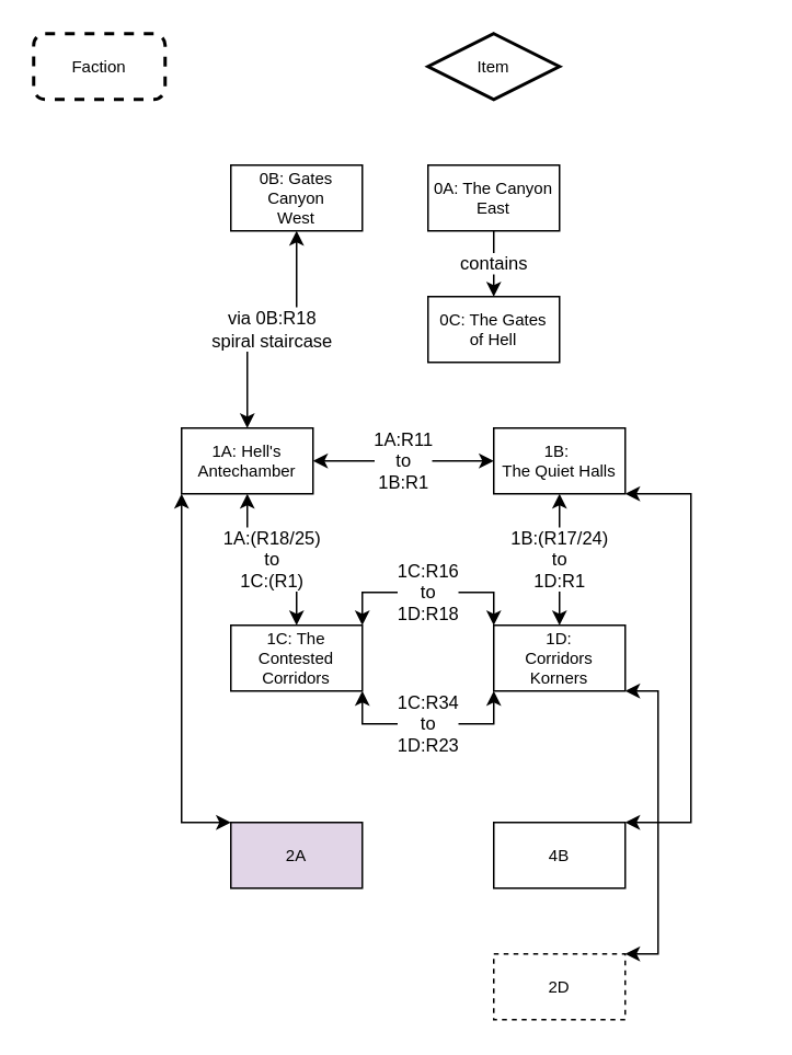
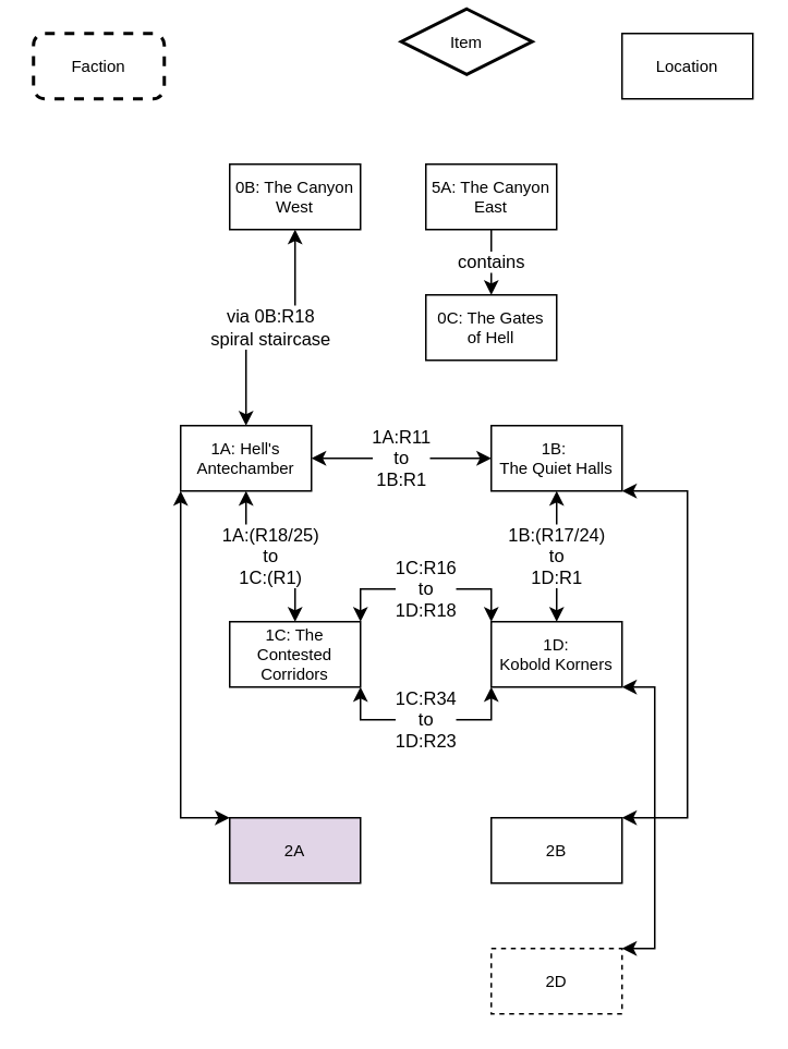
  <mxCell id="0" />
  <mxCell id="1" parent="0" />
  <mxCell id="2" value="&lt;font&gt;Faction&lt;/font&gt;" style="rounded=1;whiteSpace=wrap;html=1;absoluteArcSize=1;arcSize=14;strokeWidth=2;fontSize=10;dashed=1;" vertex="1" parent="1"><mxGeometry x="20" y="20" width="80" height="40" as="geometry" /></mxCell>
- <mxCell id="3" value="&lt;font&gt;Item&lt;/font&gt;" style="strokeWidth=2;html=1;shape=mxgraph.flowchart.decision;whiteSpace=wrap;fontSize=10;" vertex="1" parent="1"><mxGeometry x="260" y="20" width="80" height="40" as="geometry" /></mxCell>
+ <mxCell id="3" value="&lt;font&gt;Item&lt;/font&gt;" style="strokeWidth=2;html=1;shape=mxgraph.flowchart.decision;whiteSpace=wrap;fontSize=10;" vertex="1" parent="1"><mxGeometry x="245" y="5" width="80" height="40" as="geometry" /></mxCell>
+ <mxCell id="4" value="Location" style="rounded=0;whiteSpace=wrap;html=1;fontSize=10;" vertex="1" parent="1"><mxGeometry x="380" y="20" width="80" height="40" as="geometry" /></mxCell>
  <mxCell id="5" value="&lt;div&gt;1A:R11&lt;/div&gt;&lt;div&gt;to&lt;/div&gt;&lt;div&gt;1B:R1&lt;/div&gt;" style="edgeStyle=orthogonalEdgeStyle;shape=connector;rounded=0;orthogonalLoop=1;jettySize=auto;html=1;strokeColor=default;align=center;verticalAlign=middle;fontFamily=Helvetica;fontSize=11;fontColor=default;labelBackgroundColor=default;startArrow=classic;startFill=1;endArrow=classic;" edge="1" parent="1" source="8" target="11"><mxGeometry relative="1" as="geometry" /></mxCell>
  <mxCell id="6" value="&lt;div&gt;1A:(R18/25)&lt;/div&gt;&lt;div&gt;to&lt;/div&gt;&lt;div&gt;1C:(R1)&lt;/div&gt;" style="edgeStyle=orthogonalEdgeStyle;shape=connector;rounded=0;orthogonalLoop=1;jettySize=auto;html=1;strokeColor=default;align=center;verticalAlign=middle;fontFamily=Helvetica;fontSize=11;fontColor=default;labelBackgroundColor=default;startArrow=classic;startFill=1;endArrow=classic;" edge="1" parent="1" source="8" target="14"><mxGeometry relative="1" as="geometry" /></mxCell>
  <mxCell id="7" style="edgeStyle=orthogonalEdgeStyle;shape=connector;rounded=0;orthogonalLoop=1;jettySize=auto;html=1;exitX=0;exitY=1;exitDx=0;exitDy=0;strokeColor=default;align=center;verticalAlign=middle;fontFamily=Helvetica;fontSize=11;fontColor=default;labelBackgroundColor=default;startArrow=classic;startFill=1;endArrow=classic;entryX=0;entryY=0;entryDx=0;entryDy=0;" edge="1" parent="1" source="8" target="22"><mxGeometry relative="1" as="geometry"><Array as="points"><mxPoint x="110" y="300" /><mxPoint x="110" y="500" /></Array></mxGeometry></mxCell>
  <mxCell id="8" value="&lt;div&gt;1A: Hell's&lt;/div&gt;&lt;div&gt;Antechamber&lt;/div&gt;" style="rounded=0;whiteSpace=wrap;html=1;fontSize=10;" vertex="1" parent="1"><mxGeometry x="110" y="260" width="80" height="40" as="geometry" /></mxCell>
  <mxCell id="9" value="&lt;div&gt;1B:(R17/24)&lt;/div&gt;&lt;div&gt;to&lt;/div&gt;&lt;div&gt;1D:R1&lt;/div&gt;" style="edgeStyle=orthogonalEdgeStyle;shape=connector;rounded=0;orthogonalLoop=1;jettySize=auto;html=1;strokeColor=default;align=center;verticalAlign=middle;fontFamily=Helvetica;fontSize=11;fontColor=default;labelBackgroundColor=default;startArrow=classic;startFill=1;endArrow=classic;" edge="1" parent="1" source="11" target="16"><mxGeometry relative="1" as="geometry" /></mxCell>
  <mxCell id="10" style="edgeStyle=orthogonalEdgeStyle;shape=connector;rounded=0;orthogonalLoop=1;jettySize=auto;html=1;exitX=1;exitY=1;exitDx=0;exitDy=0;strokeColor=default;align=center;verticalAlign=middle;fontFamily=Helvetica;fontSize=11;fontColor=default;labelBackgroundColor=default;startArrow=classic;startFill=1;endArrow=classic;entryX=1;entryY=0;entryDx=0;entryDy=0;" edge="1" parent="1" source="11" target="23"><mxGeometry relative="1" as="geometry"><Array as="points"><mxPoint x="420" y="300" /><mxPoint x="420" y="500" /></Array></mxGeometry></mxCell>
  <mxCell id="11" value="&lt;div&gt;1B:&amp;nbsp;&lt;/div&gt;&lt;div&gt;The Quiet Halls&lt;/div&gt;" style="rounded=0;whiteSpace=wrap;html=1;fontSize=10;" vertex="1" parent="1"><mxGeometry x="300" y="260" width="80" height="40" as="geometry" /></mxCell>
  <mxCell id="12" value="&lt;div&gt;1C:R16&lt;/div&gt;&lt;div&gt;to&lt;/div&gt;&lt;div&gt;1D:R18&lt;/div&gt;" style="edgeStyle=orthogonalEdgeStyle;shape=connector;rounded=0;orthogonalLoop=1;jettySize=auto;html=1;strokeColor=default;align=center;verticalAlign=middle;fontFamily=Helvetica;fontSize=11;fontColor=default;labelBackgroundColor=default;startArrow=classic;startFill=1;endArrow=classic;exitX=1;exitY=0;exitDx=0;exitDy=0;entryX=0;entryY=0;entryDx=0;entryDy=0;" edge="1" parent="1" source="14" target="16"><mxGeometry relative="1" as="geometry" /></mxCell>
  <mxCell id="13" value="&lt;div&gt;1C:R34&lt;/div&gt;&lt;div&gt;to&lt;/div&gt;&lt;div&gt;1D:R23&lt;/div&gt;" style="edgeStyle=orthogonalEdgeStyle;shape=connector;rounded=0;orthogonalLoop=1;jettySize=auto;html=1;exitX=1;exitY=1;exitDx=0;exitDy=0;entryX=0;entryY=1;entryDx=0;entryDy=0;strokeColor=default;align=center;verticalAlign=middle;fontFamily=Helvetica;fontSize=11;fontColor=default;labelBackgroundColor=default;startArrow=classic;startFill=1;endArrow=classic;" edge="1" parent="1" source="14" target="16"><mxGeometry relative="1" as="geometry" /></mxCell>
  <mxCell id="14" value="&lt;div&gt;1C: The&lt;/div&gt;&lt;div&gt;Contested Corridors&lt;/div&gt;" style="rounded=0;whiteSpace=wrap;html=1;fontSize=10;" vertex="1" parent="1"><mxGeometry x="140" y="380" width="80" height="40" as="geometry" /></mxCell>
  <mxCell id="15" style="edgeStyle=orthogonalEdgeStyle;shape=connector;rounded=0;orthogonalLoop=1;jettySize=auto;html=1;exitX=1;exitY=1;exitDx=0;exitDy=0;strokeColor=default;align=center;verticalAlign=middle;fontFamily=Helvetica;fontSize=11;fontColor=default;labelBackgroundColor=default;startArrow=classic;startFill=1;endArrow=classic;entryX=1;entryY=0;entryDx=0;entryDy=0;" edge="1" parent="1" source="16" target="24"><mxGeometry relative="1" as="geometry"><Array as="points"><mxPoint x="400" y="420" /><mxPoint x="400" y="580" /></Array></mxGeometry></mxCell>
- <mxCell id="16" value="&lt;div&gt;1D:&lt;/div&gt;&lt;div&gt;Corridors Korners&lt;/div&gt;" style="rounded=0;whiteSpace=wrap;html=1;fontSize=10;" vertex="1" parent="1"><mxGeometry x="300" y="380" width="80" height="40" as="geometry" /></mxCell>
+ <mxCell id="16" value="&lt;div&gt;1D:&lt;/div&gt;&lt;div&gt;Kobold Korners&lt;/div&gt;" style="rounded=0;whiteSpace=wrap;html=1;fontSize=10;" vertex="1" parent="1"><mxGeometry x="300" y="380" width="80" height="40" as="geometry" /></mxCell>
  <mxCell id="17" value="contains" style="edgeStyle=orthogonalEdgeStyle;shape=connector;rounded=0;orthogonalLoop=1;jettySize=auto;html=1;strokeColor=default;align=center;verticalAlign=middle;fontFamily=Helvetica;fontSize=11;fontColor=default;labelBackgroundColor=default;startArrow=none;startFill=0;endArrow=classic;" edge="1" parent="1" source="18" target="21"><mxGeometry relative="1" as="geometry" /></mxCell>
- <mxCell id="18" value="&lt;div&gt;0A: The Canyon&lt;/div&gt;&lt;div&gt;East&lt;/div&gt;" style="rounded=0;whiteSpace=wrap;html=1;fontSize=10;" vertex="1" parent="1"><mxGeometry x="260" y="100" width="80" height="40" as="geometry" /></mxCell>
+ <mxCell id="18" value="&lt;div&gt;5A: The Canyon&lt;/div&gt;&lt;div&gt;East&lt;/div&gt;" style="rounded=0;whiteSpace=wrap;html=1;fontSize=10;" vertex="1" parent="1"><mxGeometry x="260" y="100" width="80" height="40" as="geometry" /></mxCell>
  <mxCell id="19" value="&lt;div&gt;via 0B:R18&lt;/div&gt;&lt;div&gt;spiral staircase&lt;/div&gt;" style="edgeStyle=orthogonalEdgeStyle;shape=connector;rounded=0;orthogonalLoop=1;jettySize=auto;html=1;strokeColor=default;align=center;verticalAlign=middle;fontFamily=Helvetica;fontSize=11;fontColor=default;labelBackgroundColor=default;startArrow=classic;startFill=1;endArrow=classic;" edge="1" parent="1" source="20" target="8"><mxGeometry relative="1" as="geometry" /></mxCell>
- <mxCell id="20" value="&lt;div&gt;0B: Gates Canyon&lt;/div&gt;&lt;div&gt;West&lt;/div&gt;" style="rounded=0;whiteSpace=wrap;html=1;fontSize=10;" vertex="1" parent="1"><mxGeometry x="140" y="100" width="80" height="40" as="geometry" /></mxCell>
+ <mxCell id="20" value="&lt;div&gt;0B: The Canyon&lt;/div&gt;&lt;div&gt;West&lt;/div&gt;" style="rounded=0;whiteSpace=wrap;html=1;fontSize=10;" vertex="1" parent="1"><mxGeometry x="140" y="100" width="80" height="40" as="geometry" /></mxCell>
  <mxCell id="21" value="&lt;div&gt;0C: The Gates&lt;/div&gt;&lt;div&gt;of Hell&lt;/div&gt;" style="rounded=0;whiteSpace=wrap;html=1;fontSize=10;" vertex="1" parent="1"><mxGeometry x="260" y="180" width="80" height="40" as="geometry" /></mxCell>
  <mxCell id="22" value="2A" style="rounded=0;whiteSpace=wrap;html=1;fontSize=10;fillColor=#e1d5e7;" vertex="1" parent="1"><mxGeometry x="140" y="500" width="80" height="40" as="geometry" /></mxCell>
- <mxCell id="23" value="4B" style="rounded=0;whiteSpace=wrap;html=1;fontSize=10;" vertex="1" parent="1"><mxGeometry x="300" y="500" width="80" height="40" as="geometry" /></mxCell>
+ <mxCell id="23" value="2B" style="rounded=0;whiteSpace=wrap;html=1;fontSize=10;" vertex="1" parent="1"><mxGeometry x="300" y="500" width="80" height="40" as="geometry" /></mxCell>
  <mxCell id="24" value="2D" style="rounded=0;whiteSpace=wrap;html=1;fontSize=10;dashed=1;" vertex="1" parent="1"><mxGeometry x="300" y="580" width="80" height="40" as="geometry" /></mxCell>
